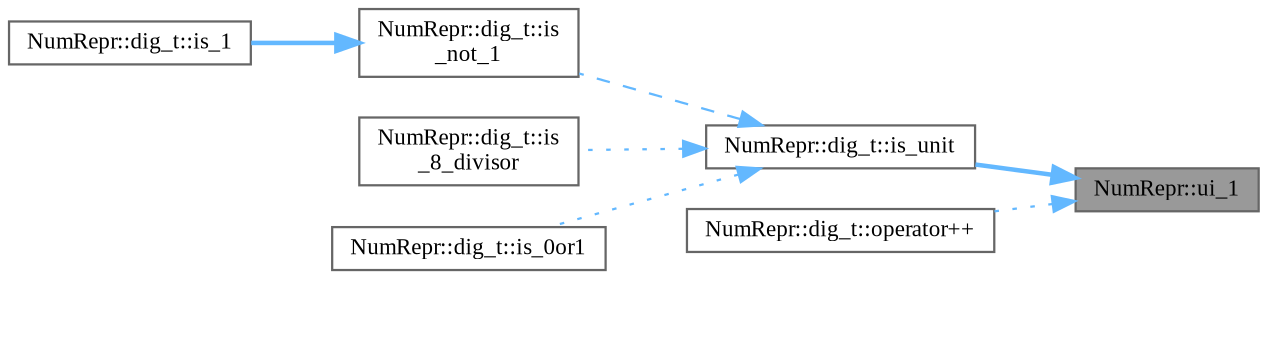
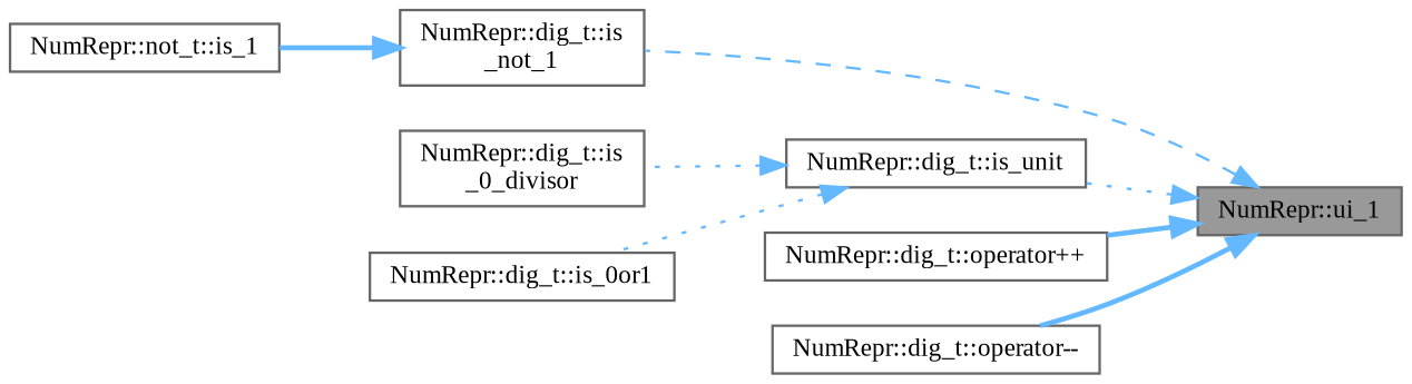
  digraph {
    fontname="Liberation Serif"
    rankdir=RL
    node [color=grey40 fillcolor=white fontname="Liberation Serif" fontsize=10 shape=box style=filled]
    edge [color=steelblue1 dir=back fontname="Liberation Serif" fontsize=10 labelfontname=Helvetica labelfontsize=10 style=dotted]
    n1 [color=gray40 fillcolor=grey60 fontcolor=black height=0.2 label="NumRepr::ui_1" width=0.4]
    n2 [height=0.2 label="NumRepr::dig_t::is\l_not_1" width=0.4]
    n3 [height=0.2 label="NumRepr::dig_t::is_unit" width=0.4]
    n4 [height=0.2 label="NumRepr::dig_t::operator++" width=0.4]
-   n6 [height=0.2 label="NumRepr::dig_t::is\l_8_divisor" width=0.4]
+   n5 [height=0.2 label="NumRepr::dig_t::operator--" width=0.4]
+   n6 [height=0.2 label="NumRepr::dig_t::is\l_0_divisor" width=0.4]
    n7 [height=0.2 label="NumRepr::dig_t::is_0or1" width=0.4]
-   n8 [height=0.2 label="NumRepr::dig_t::is_1" width=0.4]
-   n3 -> n2 [style=dashed]
-   n1 -> n3 [style=bold]
-   n1 -> n4
+   n8 [height=0.2 label="NumRepr::not_t::is_1" width=0.4]
+   n1 -> n2 [style=dashed]
+   n1 -> n3
+   n1 -> n4 [style=bold]
+   n1 -> n5 [style=bold]
    n2 -> n8 [style=bold]
    n3 -> n6
    n3 -> n7
  }
